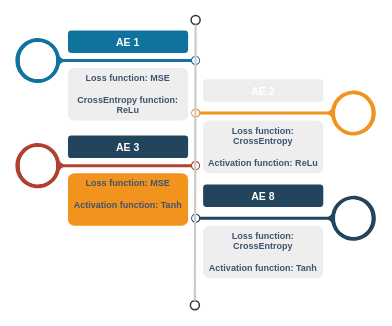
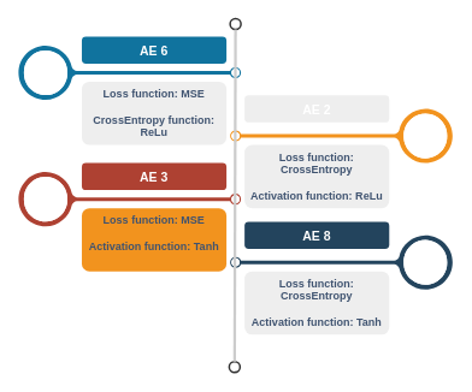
  <mxCell id="0" />
  <mxCell id="1" parent="0" />
  <mxCell id="2" value="" style="endArrow=none;html=1;strokeWidth=3;strokeColor=#CCCCCC;labelBackgroundColor=none;fontSize=16;rounded=0;startArrow=none;" edge="1" source="13" parent="1"><mxGeometry relative="1" as="geometry"><mxPoint x="260" y="410" as="targetPoint" /></mxGeometry></mxCell>
  <mxCell id="3" value="" style="ellipse;whiteSpace=wrap;html=1;aspect=fixed;shadow=0;fillColor=none;strokeColor=#333333;fontSize=16;align=center;strokeWidth=2;" vertex="1" parent="1"><mxGeometry x="254" y="20" width="12" height="12" as="geometry" /></mxCell>
  <mxCell id="4" value="" style="verticalLabelPosition=middle;verticalAlign=middle;html=1;shape=mxgraph.infographic.circularCallout2;dy=15;strokeColor=#10739E;labelPosition=center;align=center;fontColor=#10739E;fontStyle=1;fontSize=24;shadow=0;direction=north;" vertex="1" parent="1"><mxGeometry x="20" y="50" width="246" height="60" as="geometry" /></mxCell>
  <mxCell id="5" value="" style="verticalLabelPosition=middle;verticalAlign=middle;html=1;shape=mxgraph.infographic.circularCallout2;dy=15;strokeColor=#F2931E;labelPosition=center;align=center;fontColor=#F2931E;fontStyle=1;fontSize=24;shadow=0;direction=north;flipH=1;" vertex="1" parent="1"><mxGeometry x="254" y="120" width="246" height="60" as="geometry" /></mxCell>
  <mxCell id="6" value="" style="verticalLabelPosition=middle;verticalAlign=middle;html=1;shape=mxgraph.infographic.circularCallout2;dy=15;strokeColor=#AE4132;labelPosition=center;align=center;fontColor=#10739E;fontStyle=1;fontSize=24;shadow=0;direction=north;" vertex="1" parent="1"><mxGeometry x="20" y="190" width="246" height="60" as="geometry" /></mxCell>
  <mxCell id="7" value="" style="verticalLabelPosition=middle;verticalAlign=middle;html=1;shape=mxgraph.infographic.circularCallout2;dy=15;strokeColor=#23445D;labelPosition=center;align=center;fontColor=#10739E;fontStyle=1;fontSize=24;shadow=0;direction=north;flipH=1;" vertex="1" parent="1"><mxGeometry x="254" y="260" width="246" height="60" as="geometry" /></mxCell>
- <mxCell id="8" value="AE 1" style="fillColor=#10739E;strokecolor=none;rounded=1;fontColor=#FFFFFF;strokeColor=none;fontStyle=1;fontSize=14;" vertex="1" parent="1"><mxGeometry x="90" y="40" width="160" height="30" as="geometry" /></mxCell>
+ <mxCell id="8" value="AE 6" style="fillColor=#10739E;strokecolor=none;rounded=1;fontColor=#FFFFFF;strokeColor=none;fontStyle=1;fontSize=14;" vertex="1" parent="1"><mxGeometry x="90" y="40" width="160" height="30" as="geometry" /></mxCell>
  <mxCell id="9" value="AE 2" style="fillColor=#eeeeee;strokecolor=none;rounded=1;fontColor=#FFFFFF;strokeColor=none;fontStyle=1;fontSize=14;" vertex="1" parent="1"><mxGeometry x="270" y="105" width="160" height="30" as="geometry" /></mxCell>
- <mxCell id="10" value="AE 3" style="fillColor=#23445d;strokecolor=none;rounded=1;fontColor=#FFFFFF;strokeColor=none;fontStyle=1;fontSize=14;" vertex="1" parent="1"><mxGeometry x="90" y="180" width="160" height="30" as="geometry" /></mxCell>
+ <mxCell id="10" value="AE 3" style="fillColor=#AE4132;strokecolor=none;rounded=1;fontColor=#FFFFFF;strokeColor=none;fontStyle=1;fontSize=14;" vertex="1" parent="1"><mxGeometry x="90" y="180" width="160" height="30" as="geometry" /></mxCell>
  <mxCell id="11" value="AE 8" style="fillColor=#23445D;strokecolor=none;rounded=1;fontColor=#FFFFFF;strokeColor=none;fontStyle=1;fontSize=14;" vertex="1" parent="1"><mxGeometry x="270" y="245" width="160" height="30" as="geometry" /></mxCell>
  <mxCell id="12" value="&lt;font&gt;&lt;span style=&quot;&quot;&gt;Loss function: MSE&lt;br&gt;&lt;/span&gt;&lt;br&gt;CrossEntropy function: ReLu&lt;/font&gt;" style="rounded=1;strokeColor=none;fillColor=#EEEEEE;align=center;arcSize=12;verticalAlign=top;whiteSpace=wrap;html=1;fontSize=12;fontColor=#3F5370;fontStyle=1" vertex="1" parent="1"><mxGeometry x="90" y="90" width="160" height="70" as="geometry" /></mxCell>
  <mxCell id="13" value="" style="ellipse;whiteSpace=wrap;html=1;aspect=fixed;shadow=0;fillColor=none;strokeColor=#333333;fontSize=16;align=center;strokeWidth=2;" vertex="1" parent="1"><mxGeometry x="253" y="400" width="12" height="12" as="geometry" /></mxCell>
  <mxCell id="14" value="" style="endArrow=none;html=1;strokeWidth=3;strokeColor=#CCCCCC;labelBackgroundColor=none;fontSize=16;rounded=0;entryX=0.5;entryY=0;entryDx=0;entryDy=0;" edge="1" parent="1" source="3" target="13"><mxGeometry relative="1" as="geometry"><mxPoint x="260" y="32" as="sourcePoint" /><mxPoint x="260" y="380" as="targetPoint" /></mxGeometry></mxCell>
  <mxCell id="15" value="&lt;font&gt;&lt;span style=&quot;&quot;&gt;Loss function: MSE&lt;br&gt;&lt;/span&gt;&lt;br&gt;Activation function: Tanh&lt;/font&gt;" style="rounded=1;strokeColor=none;fillColor=#f2931e;align=center;arcSize=12;verticalAlign=top;whiteSpace=wrap;html=1;fontSize=12;fontColor=#3F5370;fontStyle=1;" vertex="1" parent="1"><mxGeometry x="90" y="230" width="160" height="70" as="geometry" /></mxCell>
  <mxCell id="16" value="&lt;font&gt;&lt;span style=&quot;&quot;&gt;Loss function: CrossEntropy&lt;br&gt;&lt;/span&gt;&lt;br&gt;Activation function: ReLu&lt;/font&gt;" style="rounded=1;strokeColor=none;fillColor=#EEEEEE;align=center;arcSize=12;verticalAlign=top;whiteSpace=wrap;html=1;fontSize=12;fontColor=#3F5370;fontStyle=1" vertex="1" parent="1"><mxGeometry x="270" y="160" width="160" height="70" as="geometry" /></mxCell>
  <mxCell id="17" value="&lt;font&gt;&lt;span style=&quot;&quot;&gt;Loss function: CrossEntropy&lt;br&gt;&lt;/span&gt;&lt;br&gt;Activation function: Tanh&lt;/font&gt;" style="rounded=1;strokeColor=none;fillColor=#EEEEEE;align=center;arcSize=12;verticalAlign=top;whiteSpace=wrap;html=1;fontSize=12;fontColor=#3F5370;fontStyle=1" vertex="1" parent="1"><mxGeometry x="270" y="300" width="160" height="70" as="geometry" /></mxCell>
